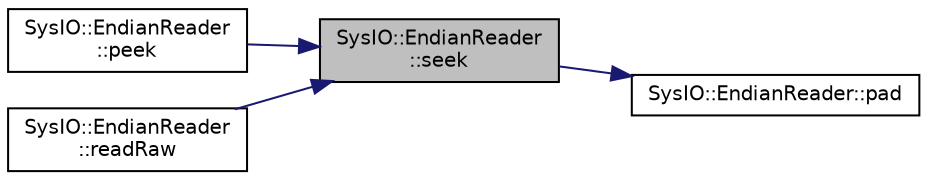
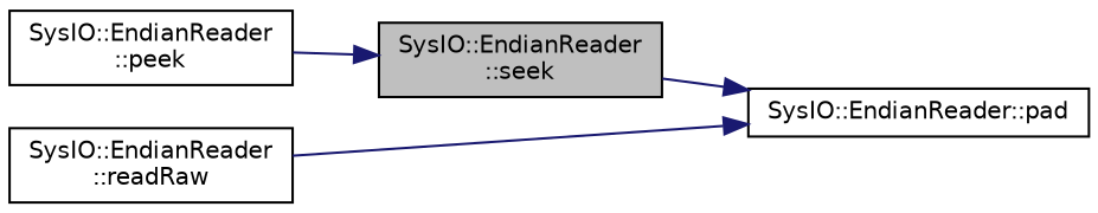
  digraph {
    rankdir=RL
    node [color=black fillcolor=white fontname=Helvetica fontsize=10 shape=record style=filled]
    edge [color=midnightblue dir=back fontname=Helvetica fontsize=10 labelfontname=Helvetica labelfontsize=10 style=solid]
    n1 [fillcolor=grey75 fontcolor=black height=0.2 label="SysIO::EndianReader\l::seek" width=0.4]
    n2 [height=0.2 label="SysIO::EndianReader\l::peek" width=0.4]
    n3 [height=0.2 label="SysIO::EndianReader\l::readRaw" width=0.4]
    n4 [height=0.2 label="SysIO::EndianReader::pad" width=0.4]
    n1 -> n2
-   n1 -> n3
+   n4 -> n3
    n4 -> n1
  }
